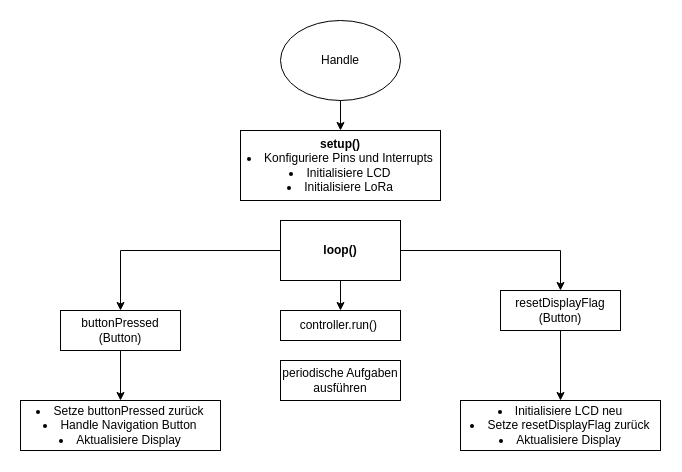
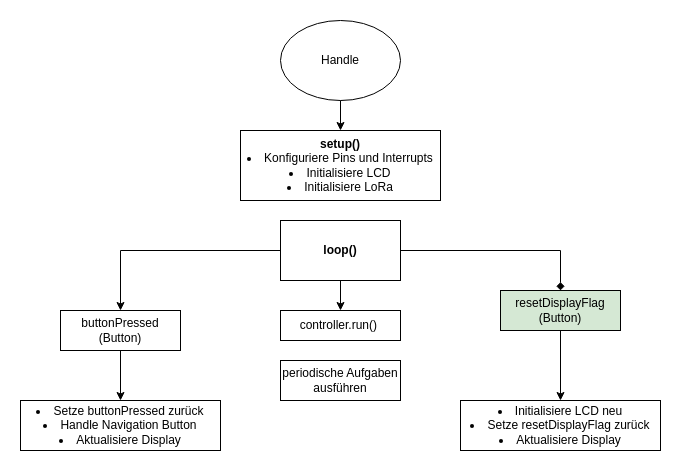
  <mxCell id="0" />
  <mxCell id="1" parent="0" />
  <mxCell id="2" value="Handle" style="ellipse;whiteSpace=wrap;html=1;" vertex="1" parent="1"><mxGeometry x="280" y="20" width="120" height="80" as="geometry" /></mxCell>
  <mxCell id="3" value="&lt;b&gt;setup()&lt;br&gt;&lt;/b&gt;&lt;li&gt;Konfiguriere Pins und Interrupts&lt;/li&gt;&lt;li&gt;Initialisiere LCD&lt;/li&gt;&lt;li&gt;Initialisiere LoRa&lt;/li&gt;" style="rounded=0;whiteSpace=wrap;html=1;" vertex="1" parent="1"><mxGeometry x="240" y="130" width="200" height="70" as="geometry" /></mxCell>
  <mxCell id="4" value="" style="endArrow=classic;html=1;rounded=0;exitX=0.5;exitY=1;exitDx=0;exitDy=0;entryX=0.5;entryY=0;entryDx=0;entryDy=0;" edge="1" parent="1" source="2" target="3"><mxGeometry width="50" height="50" relative="1" as="geometry"><mxPoint x="320" y="210" as="sourcePoint" /><mxPoint x="370" y="160" as="targetPoint" /></mxGeometry></mxCell>
- <mxCell id="5" style="edgeStyle=orthogonalEdgeStyle;rounded=0;orthogonalLoop=1;jettySize=auto;html=1;exitX=1;exitY=0.5;exitDx=0;exitDy=0;" edge="1" parent="1" source="8" target="11"><mxGeometry relative="1" as="geometry" /></mxCell>
+ <mxCell id="5" style="edgeStyle=orthogonalEdgeStyle;rounded=0;orthogonalLoop=1;jettySize=auto;html=1;exitX=1;exitY=0.5;exitDx=0;exitDy=0;endArrow=diamond;" edge="1" parent="1" source="8" target="11"><mxGeometry relative="1" as="geometry" /></mxCell>
  <mxCell id="6" style="edgeStyle=orthogonalEdgeStyle;rounded=0;orthogonalLoop=1;jettySize=auto;html=1;exitX=0.5;exitY=1;exitDx=0;exitDy=0;entryX=0.5;entryY=0;entryDx=0;entryDy=0;" edge="1" parent="1" source="8" target="9"><mxGeometry relative="1" as="geometry" /></mxCell>
  <mxCell id="7" style="edgeStyle=orthogonalEdgeStyle;rounded=0;orthogonalLoop=1;jettySize=auto;html=1;" edge="1" parent="1" source="8" target="13"><mxGeometry relative="1" as="geometry" /></mxCell>
  <mxCell id="8" value="&lt;b&gt;loop()&lt;/b&gt;" style="rounded=0;whiteSpace=wrap;html=1;" vertex="1" parent="1"><mxGeometry x="280" y="220" width="120" height="60" as="geometry" /></mxCell>
  <mxCell id="9" value="controller.run()&amp;nbsp;" style="rounded=0;whiteSpace=wrap;html=1;" vertex="1" parent="1"><mxGeometry x="280" y="310" width="120" height="30" as="geometry" /></mxCell>
  <mxCell id="10" value="" style="edgeStyle=orthogonalEdgeStyle;rounded=0;orthogonalLoop=1;jettySize=auto;html=1;" edge="1" parent="1" source="11" target="17"><mxGeometry relative="1" as="geometry" /></mxCell>
- <mxCell id="11" value="resetDisplayFlag&lt;br&gt;(Button)" style="rounded=0;whiteSpace=wrap;html=1;" vertex="1" parent="1"><mxGeometry x="500" y="290" width="120" height="40" as="geometry" /></mxCell>
+ <mxCell id="11" value="resetDisplayFlag&lt;br&gt;(Button)" style="rounded=0;whiteSpace=wrap;html=1;fillColor=#d5e8d4;" vertex="1" parent="1"><mxGeometry x="500" y="290" width="120" height="40" as="geometry" /></mxCell>
  <mxCell id="12" value="" style="edgeStyle=orthogonalEdgeStyle;rounded=0;orthogonalLoop=1;jettySize=auto;html=1;" edge="1" parent="1" source="13" target="16"><mxGeometry relative="1" as="geometry" /></mxCell>
  <mxCell id="13" value="buttonPressed&lt;br&gt;(Button)" style="rounded=0;whiteSpace=wrap;html=1;" vertex="1" parent="1"><mxGeometry x="60" y="310" width="120" height="40" as="geometry" /></mxCell>
  <mxCell id="14" value="periodische Aufgaben ausführen" style="rounded=0;whiteSpace=wrap;html=1;" vertex="1" parent="1"><mxGeometry x="280" y="360" width="120" height="40" as="geometry" /></mxCell>
  <mxCell id="15" style="edgeStyle=orthogonalEdgeStyle;rounded=0;orthogonalLoop=1;jettySize=auto;html=1;exitX=0.5;exitY=1;exitDx=0;exitDy=0;" edge="1" parent="1" source="9" target="9"><mxGeometry relative="1" as="geometry" /></mxCell>
  <mxCell id="16" value="&lt;li&gt;Setze buttonPressed zurück&lt;/li&gt;&lt;li&gt;Handle Navigation Button&lt;/li&gt;&lt;li&gt;Aktualisiere Display&lt;/li&gt;" style="rounded=0;whiteSpace=wrap;html=1;" vertex="1" parent="1"><mxGeometry x="20" y="400" width="200" height="50" as="geometry" /></mxCell>
  <mxCell id="17" value="&lt;li&gt;Initialisiere LCD neu&lt;/li&gt;&lt;li&gt;Setze resetDisplayFlag zurück&lt;/li&gt;&lt;li&gt;Aktualisiere Display&lt;/li&gt;" style="rounded=0;whiteSpace=wrap;html=1;" vertex="1" parent="1"><mxGeometry x="460" y="400" width="200" height="50" as="geometry" /></mxCell>
